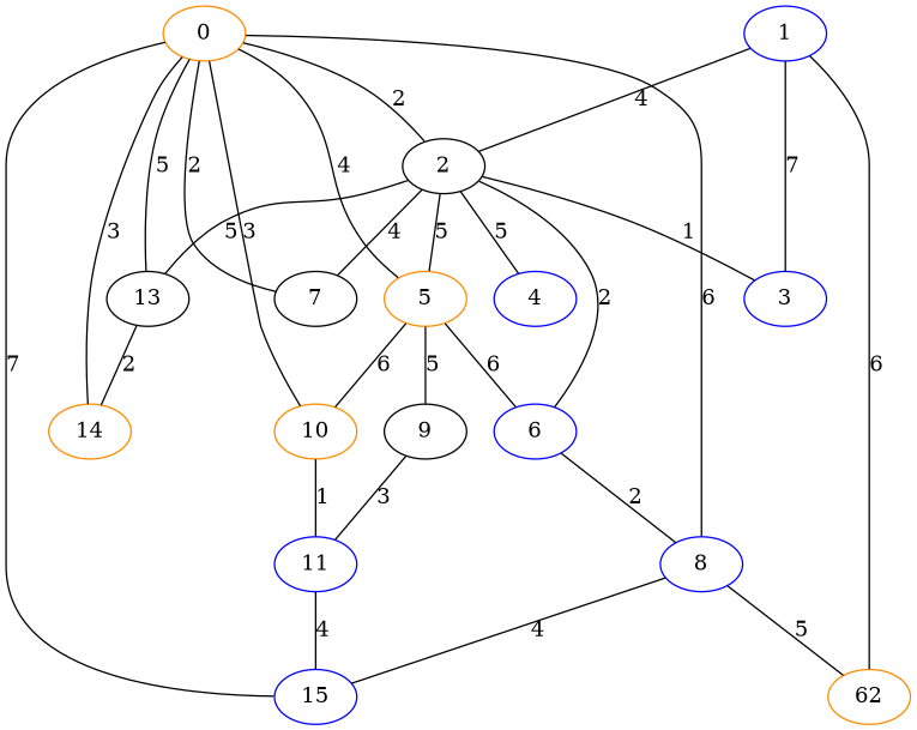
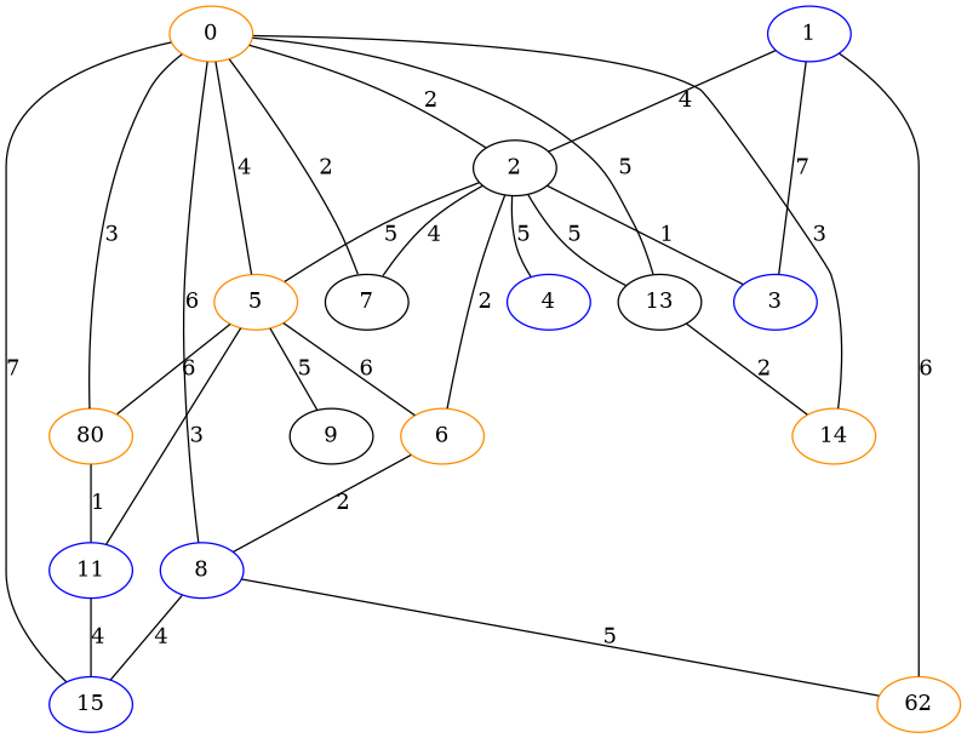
  graph {
    node [color=darkorange habit=4 x=5 y=5]
    edge [weight=5]
    0 [y=4]
    2 [color=black habit=2 x=3]
    5 [habit=8 x=7 y=6]
    7 [color=black habit=5]
    8 [color=blue habit=10 x=6 y=8]
-   10 [base=1 habit=1 x=8 y=3]
+   10 [base=1 habit=1 x=8 y=3 label=80]
    13 [color=black habit=7 x=3 y=2]
    14 [habit=8 y=1]
    15 [color=blue x=9 y=2]
    4 [color=blue habit=2 x=2 y=3]
    3 [base=2 color=blue habit=2 x=1]
-   6 [color=blue habit=3 x=4 y=7]
+   6 [habit=3 x=4 y=7]
    9 [color=black x=9 y=8]
    11 [color=blue habit=10 x=10 y=4]
    n15 [label=62 x=3 y=10]
    1 [color=blue habit=8 x=1 y=7]
    0 -- 2 [label=2 weight=2]
    0 -- 5 [label=4 weight=4]
    0 -- 7 [label=2 weight=2]
    0 -- 8 [label=6 weight=6]
    0 -- 10 [label=3 weight=3]
    0 -- 13 [label=5]
    0 -- 14 [label=3 weight=3]
    0 -- 15 [label=7 weight=7]
    2 -- 5 [label=5]
    2 -- 7 [label=4 weight=4]
    2 -- 13 [label=5]
    2 -- 4 [label=5]
    2 -- 3 [label=1 weight=1]
    2 -- 6 [label=2 weight=2]
    5 -- 10 [label=6 weight=6]
    5 -- 6 [label=6 weight=6]
    5 -- 9 [label=5]
-   9 -- 11 [label=3 weight=3]
+   5 -- 11 [label=3 weight=3]
    8 -- 15 [label=4 weight=4]
    8 -- n15 [label=5]
    10 -- 11 [label=1 weight=1]
    13 -- 14 [label=2 weight=2]
    6 -- 8 [label=2 weight=2]
    11 -- 15 [label=4 weight=4]
    1 -- 2 [label=4 weight=4]
    1 -- 3 [label=7 weight=7]
    1 -- n15 [label=6 weight=6]
  }
